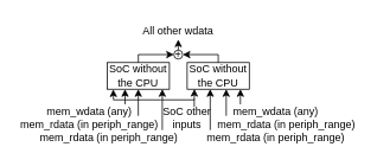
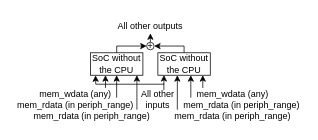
  <mxCell id="0" />
  <mxCell id="1" parent="0" />
  <mxCell id="2" value="SoC without the CPU" style="rounded=0;whiteSpace=wrap;html=1;" vertex="1" parent="1"><mxGeometry x="120" y="70" width="70" height="30" as="geometry" /></mxCell>
  <mxCell id="3" value="SoC without the CPU" style="rounded=0;whiteSpace=wrap;html=1;" vertex="1" parent="1"><mxGeometry x="210" y="70" width="70" height="30" as="geometry" /></mxCell>
  <mxCell id="4" value="" style="endArrow=classic;html=1;rounded=0;entryX=0.117;entryY=0.992;entryDx=0;entryDy=0;entryPerimeter=0;" edge="1" parent="1" target="3"><mxGeometry width="50" height="50" relative="1" as="geometry"><mxPoint x="180" y="112" as="sourcePoint" /><mxPoint x="240" y="100" as="targetPoint" /><Array as="points"><mxPoint x="218" y="112" /></Array></mxGeometry></mxCell>
  <mxCell id="5" value="" style="endArrow=classic;html=1;rounded=0;entryX=0.096;entryY=1.006;entryDx=0;entryDy=0;entryPerimeter=0;" edge="1" parent="1" target="2"><mxGeometry width="50" height="50" relative="1" as="geometry"><mxPoint x="180" y="112" as="sourcePoint" /><mxPoint x="230" y="100" as="targetPoint" /><Array as="points"><mxPoint x="127" y="112" /></Array></mxGeometry></mxCell>
  <mxCell id="6" value="" style="endArrow=classic;html=1;rounded=0;exitX=0.5;exitY=0;exitDx=0;exitDy=0;" edge="1" parent="1" source="2" target="7"><mxGeometry width="50" height="50" relative="1" as="geometry"><mxPoint x="160" y="110" as="sourcePoint" /><mxPoint x="180" y="60" as="targetPoint" /><Array as="points"><mxPoint x="155" y="61" /></Array></mxGeometry></mxCell>
  <mxCell id="7" value="+" style="ellipse;whiteSpace=wrap;html=1;aspect=fixed;" vertex="1" parent="1"><mxGeometry x="195" y="56" width="10" height="10" as="geometry" /></mxCell>
  <mxCell id="8" value="" style="endArrow=classic;html=1;rounded=0;entryX=1;entryY=0.5;entryDx=0;entryDy=0;exitX=0.5;exitY=0;exitDx=0;exitDy=0;" edge="1" parent="1" source="3" target="7"><mxGeometry width="50" height="50" relative="1" as="geometry"><mxPoint x="160" y="110" as="sourcePoint" /><mxPoint x="210" y="60" as="targetPoint" /><Array as="points"><mxPoint x="245" y="61" /></Array></mxGeometry></mxCell>
  <mxCell id="9" value="" style="endArrow=classic;html=1;rounded=0;exitX=0.5;exitY=0;exitDx=0;exitDy=0;" edge="1" parent="1" source="7"><mxGeometry width="50" height="50" relative="1" as="geometry"><mxPoint x="220" y="53" as="sourcePoint" /><mxPoint x="200" y="44" as="targetPoint" /></mxGeometry></mxCell>
  <mxCell id="10" value="" style="endArrow=classic;html=1;rounded=0;" edge="1" parent="1"><mxGeometry width="50" height="50" relative="1" as="geometry"><mxPoint x="154.92" y="130" as="sourcePoint" /><mxPoint x="154.92" y="100" as="targetPoint" /></mxGeometry></mxCell>
  <mxCell id="11" value="" style="endArrow=classic;html=1;rounded=0;" edge="1" parent="1"><mxGeometry width="50" height="50" relative="1" as="geometry"><mxPoint x="140" y="117" as="sourcePoint" /><mxPoint x="140" y="100" as="targetPoint" /></mxGeometry></mxCell>
  <mxCell id="12" value="mem_wdata (any)" style="text;html=1;align=center;verticalAlign=middle;whiteSpace=wrap;rounded=0;" vertex="1" parent="1"><mxGeometry x="50" y="115" width="100" height="20" as="geometry" /></mxCell>
  <mxCell id="13" value="mem_rdata (in periph_range)" style="text;html=1;align=center;verticalAlign=middle;whiteSpace=wrap;rounded=0;" vertex="1" parent="1"><mxGeometry x="20" y="130" width="160" height="20" as="geometry" /></mxCell>
  <mxCell id="14" value="" style="endArrow=classic;html=1;rounded=0;" edge="1" parent="1"><mxGeometry width="50" height="50" relative="1" as="geometry"><mxPoint x="182" y="146" as="sourcePoint" /><mxPoint x="182" y="100" as="targetPoint" /></mxGeometry></mxCell>
  <mxCell id="15" value="mem_rdata (in periph_range)" style="text;html=1;align=center;verticalAlign=middle;whiteSpace=wrap;rounded=0;" vertex="1" parent="1"><mxGeometry x="42" y="145" width="160" height="20" as="geometry" /></mxCell>
  <mxCell id="16" value="" style="endArrow=classic;html=1;rounded=0;" edge="1" parent="1"><mxGeometry width="50" height="50" relative="1" as="geometry"><mxPoint x="254" y="130" as="sourcePoint" /><mxPoint x="254" y="100" as="targetPoint" /></mxGeometry></mxCell>
  <mxCell id="17" value="" style="endArrow=classic;html=1;rounded=0;" edge="1" parent="1"><mxGeometry width="50" height="50" relative="1" as="geometry"><mxPoint x="270" y="117" as="sourcePoint" /><mxPoint x="270" y="100" as="targetPoint" /></mxGeometry></mxCell>
  <mxCell id="18" value="mem_wdata (any)" style="text;html=1;align=center;verticalAlign=middle;whiteSpace=wrap;rounded=0;" vertex="1" parent="1"><mxGeometry x="260" y="115" width="100" height="20" as="geometry" /></mxCell>
  <mxCell id="19" value="mem_rdata (in periph_range)" style="text;html=1;align=center;verticalAlign=middle;whiteSpace=wrap;rounded=0;" vertex="1" parent="1"><mxGeometry x="242" y="130" width="160" height="20" as="geometry" /></mxCell>
  <mxCell id="20" value="" style="endArrow=classic;html=1;rounded=0;" edge="1" parent="1"><mxGeometry width="50" height="50" relative="1" as="geometry"><mxPoint x="236" y="146" as="sourcePoint" /><mxPoint x="236" y="100" as="targetPoint" /></mxGeometry></mxCell>
  <mxCell id="21" value="mem_rdata (in periph_range)" style="text;html=1;align=center;verticalAlign=middle;whiteSpace=wrap;rounded=0;" vertex="1" parent="1"><mxGeometry x="230" y="145" width="160" height="20" as="geometry" /></mxCell>
- <mxCell id="22" value="SoC other inputs" style="text;html=1;align=center;verticalAlign=middle;whiteSpace=wrap;rounded=0;" vertex="1" parent="1"><mxGeometry x="180" y="117" width="60" height="30" as="geometry" /></mxCell>
+ <mxCell id="22" value="All other inputs" style="text;html=1;align=center;verticalAlign=middle;whiteSpace=wrap;rounded=0;" vertex="1" parent="1"><mxGeometry x="180" y="117" width="60" height="30" as="geometry" /></mxCell>
  <mxCell id="23" value="" style="endArrow=none;html=1;rounded=0;" edge="1" parent="1"><mxGeometry width="50" height="50" relative="1" as="geometry"><mxPoint x="218" y="120" as="sourcePoint" /><mxPoint x="218" y="111" as="targetPoint" /></mxGeometry></mxCell>
- <mxCell id="24" value="All other wdata" style="text;html=1;align=center;verticalAlign=middle;whiteSpace=wrap;rounded=0;" vertex="1" parent="1"><mxGeometry x="145" y="20" width="110" height="30" as="geometry" /></mxCell>
+ <mxCell id="24" value="All other outputs" style="text;html=1;align=center;verticalAlign=middle;whiteSpace=wrap;rounded=0;" vertex="1" parent="1"><mxGeometry x="145" y="20" width="110" height="30" as="geometry" /></mxCell>
